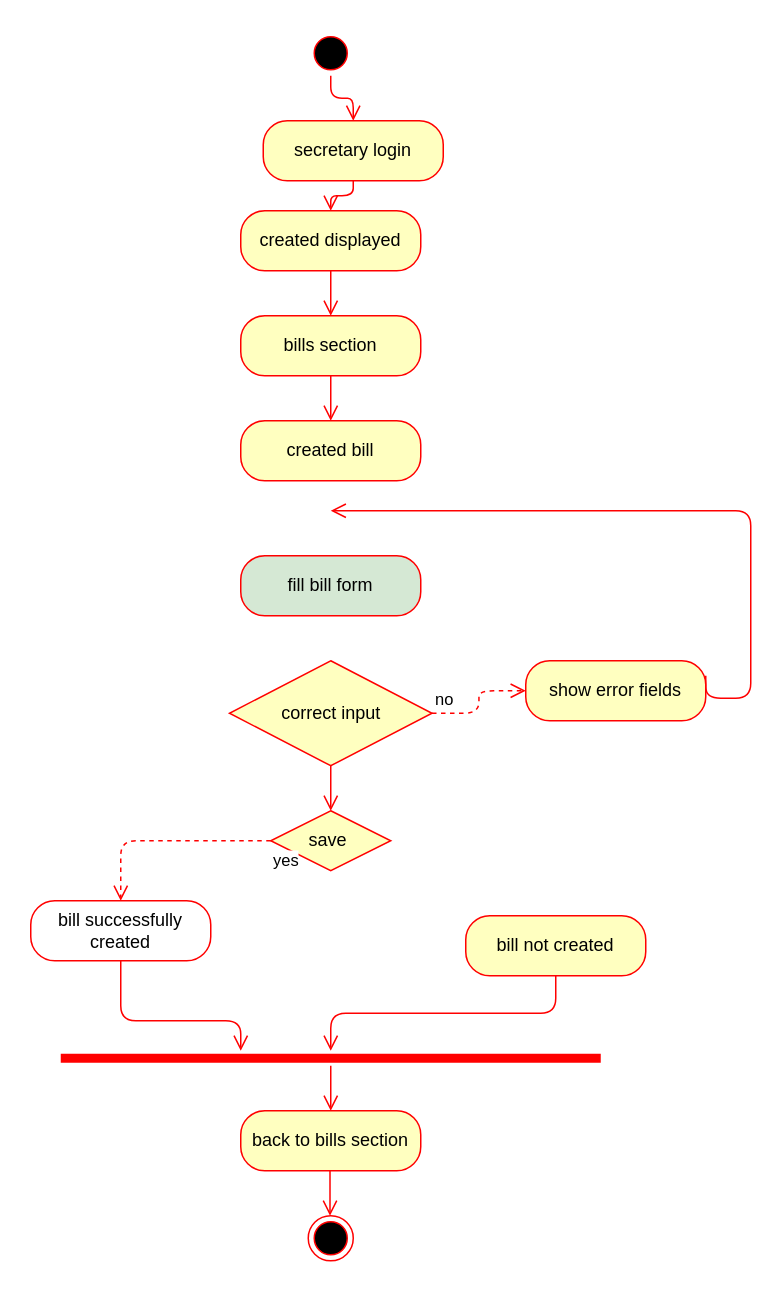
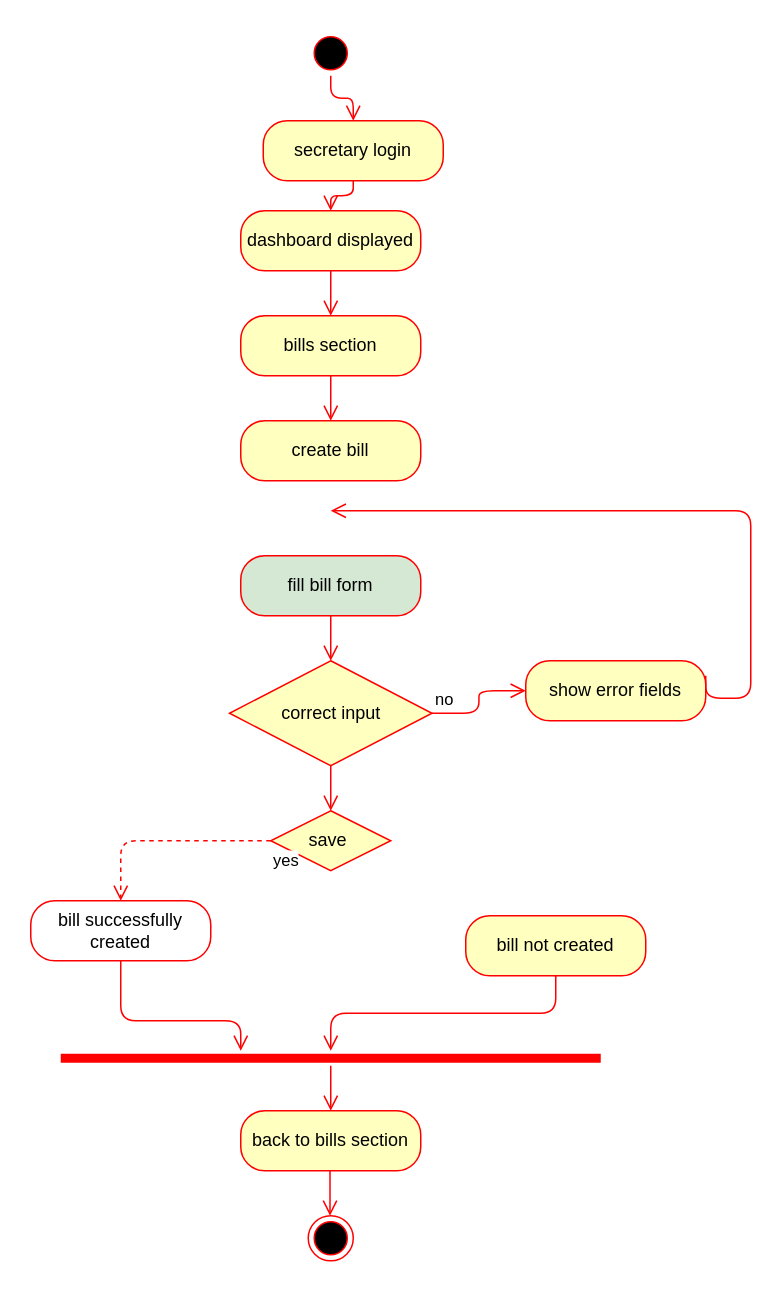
  <mxCell id="0" />
  <mxCell id="1" parent="0" />
  <mxCell id="2" value="" style="ellipse;html=1;shape=startState;fillColor=#000000;strokeColor=#ff0000;" parent="1" vertex="1"><mxGeometry x="205" y="20" width="30" height="30" as="geometry" /></mxCell>
  <mxCell id="3" value="" style="edgeStyle=orthogonalEdgeStyle;html=1;verticalAlign=bottom;endArrow=open;endSize=8;strokeColor=#ff0000;entryX=0.5;entryY=0;entryDx=0;entryDy=0;" parent="1" source="2" target="4" edge="1"><mxGeometry relative="1" as="geometry"><mxPoint x="225" y="110" as="targetPoint" /></mxGeometry></mxCell>
  <mxCell id="4" value="secretary login" style="rounded=1;whiteSpace=wrap;html=1;arcSize=40;fontColor=#000000;fillColor=#ffffc0;strokeColor=#ff0000;" parent="1" vertex="1"><mxGeometry x="175" y="80" width="120" height="40" as="geometry" /></mxCell>
  <mxCell id="5" value="" style="edgeStyle=orthogonalEdgeStyle;html=1;verticalAlign=bottom;endArrow=open;endSize=8;strokeColor=#ff0000;entryX=0.5;entryY=0;entryDx=0;entryDy=0;" parent="1" source="4" target="6" edge="1"><mxGeometry relative="1" as="geometry"><mxPoint x="225" y="190" as="targetPoint" /></mxGeometry></mxCell>
- <mxCell id="6" value="created displayed" style="rounded=1;whiteSpace=wrap;html=1;arcSize=40;fontColor=#000000;fillColor=#ffffc0;strokeColor=#ff0000;" parent="1" vertex="1"><mxGeometry x="160" y="140" width="120" height="40" as="geometry" /></mxCell>
+ <mxCell id="6" value="dashboard displayed" style="rounded=1;whiteSpace=wrap;html=1;arcSize=40;fontColor=#000000;fillColor=#ffffc0;strokeColor=#ff0000;" parent="1" vertex="1"><mxGeometry x="160" y="140" width="120" height="40" as="geometry" /></mxCell>
  <mxCell id="7" value="" style="edgeStyle=orthogonalEdgeStyle;html=1;verticalAlign=bottom;endArrow=open;endSize=8;strokeColor=#ff0000;entryX=0.5;entryY=0;entryDx=0;entryDy=0;" parent="1" source="6" target="8" edge="1"><mxGeometry relative="1" as="geometry"><mxPoint x="230" y="300" as="targetPoint" /></mxGeometry></mxCell>
  <mxCell id="8" value="bills section" style="rounded=1;whiteSpace=wrap;html=1;arcSize=40;fontColor=#000000;fillColor=#ffffc0;strokeColor=#ff0000;" parent="1" vertex="1"><mxGeometry x="160" y="210" width="120" height="40" as="geometry" /></mxCell>
  <mxCell id="9" value="" style="edgeStyle=orthogonalEdgeStyle;html=1;verticalAlign=bottom;endArrow=open;endSize=8;strokeColor=#ff0000;entryX=0.5;entryY=0;entryDx=0;entryDy=0;" parent="1" source="8" target="10" edge="1"><mxGeometry relative="1" as="geometry"><mxPoint x="225" y="370" as="targetPoint" /></mxGeometry></mxCell>
- <mxCell id="10" value="created bill" style="rounded=1;whiteSpace=wrap;html=1;arcSize=40;fontColor=#000000;fillColor=#ffffc0;strokeColor=#ff0000;" parent="1" vertex="1"><mxGeometry x="160" y="280" width="120" height="40" as="geometry" /></mxCell>
+ <mxCell id="10" value="create bill" style="rounded=1;whiteSpace=wrap;html=1;arcSize=40;fontColor=#000000;fillColor=#ffffc0;strokeColor=#ff0000;" parent="1" vertex="1"><mxGeometry x="160" y="280" width="120" height="40" as="geometry" /></mxCell>
  <mxCell id="11" value="fill bill form" style="rounded=1;whiteSpace=wrap;html=1;arcSize=40;fontColor=#000000;fillColor=#d5e8d4;strokeColor=#ff0000;" parent="1" vertex="1"><mxGeometry x="160" y="370" width="120" height="40" as="geometry" /></mxCell>
+ <mxCell id="12" value="" style="edgeStyle=orthogonalEdgeStyle;html=1;verticalAlign=bottom;endArrow=open;endSize=8;strokeColor=#ff0000;entryX=0.5;entryY=0;entryDx=0;entryDy=0;" parent="1" source="11" target="13" edge="1"><mxGeometry relative="1" as="geometry"><mxPoint x="225" y="580" as="targetPoint" /></mxGeometry></mxCell>
  <mxCell id="13" value="correct input" style="rhombus;whiteSpace=wrap;html=1;fillColor=#ffffc0;strokeColor=#ff0000;" parent="1" vertex="1"><mxGeometry x="152.5" y="440" width="135" height="70" as="geometry" /></mxCell>
- <mxCell id="14" value="no" style="edgeStyle=orthogonalEdgeStyle;html=1;align=left;verticalAlign=bottom;endArrow=open;endSize=8;strokeColor=#ff0000;dashed=1;" parent="1" source="13" target="15" edge="1"><mxGeometry x="-1" relative="1" as="geometry"><mxPoint x="410" y="615" as="targetPoint" /></mxGeometry></mxCell>
+ <mxCell id="14" value="no" style="edgeStyle=orthogonalEdgeStyle;html=1;align=left;verticalAlign=bottom;endArrow=open;endSize=8;strokeColor=#ff0000;" parent="1" source="13" target="15" edge="1"><mxGeometry x="-1" relative="1" as="geometry"><mxPoint x="410" y="615" as="targetPoint" /></mxGeometry></mxCell>
  <mxCell id="15" value="show error fields" style="rounded=1;whiteSpace=wrap;html=1;arcSize=40;fontColor=#000000;fillColor=#ffffc0;strokeColor=#ff0000;" parent="1" vertex="1"><mxGeometry x="350" y="440" width="120" height="40" as="geometry" /></mxCell>
  <mxCell id="16" value="" style="ellipse;html=1;shape=endState;fillColor=#000000;strokeColor=#ff0000;" parent="1" vertex="1"><mxGeometry x="205" y="810" width="30" height="30" as="geometry" /></mxCell>
  <mxCell id="17" value="" style="edgeStyle=orthogonalEdgeStyle;html=1;verticalAlign=bottom;endArrow=open;endSize=8;strokeColor=#ff0000;exitX=1;exitY=0.25;exitDx=0;exitDy=0;" parent="1" source="15" edge="1"><mxGeometry relative="1" as="geometry"><mxPoint x="220" y="340" as="targetPoint" /><mxPoint x="530" y="480" as="sourcePoint" /><Array as="points"><mxPoint x="500" y="465" /><mxPoint x="500" y="340" /></Array></mxGeometry></mxCell>
  <mxCell id="18" value="save&amp;nbsp;" style="rhombus;whiteSpace=wrap;html=1;fillColor=#ffffc0;strokeColor=#ff0000;" parent="1" vertex="1"><mxGeometry x="180" y="540" width="80" height="40" as="geometry" /></mxCell>
  <mxCell id="19" value="yes" style="edgeStyle=orthogonalEdgeStyle;html=1;align=left;verticalAlign=top;endArrow=open;endSize=8;strokeColor=#ff0000;entryX=0.5;entryY=0;entryDx=0;entryDy=0;dashed=1;" parent="1" source="18" target="20" edge="1"><mxGeometry x="-1" relative="1" as="geometry"><mxPoint x="230" y="660" as="targetPoint" /></mxGeometry></mxCell>
  <mxCell id="20" value="bill successfully created" style="rounded=1;whiteSpace=wrap;html=1;arcSize=40;fontColor=#000000;fillColor=#ffffff;strokeColor=#ff0000;" parent="1" vertex="1"><mxGeometry x="20" y="600" width="120" height="40" as="geometry" /></mxCell>
  <mxCell id="21" value="bill not created" style="rounded=1;whiteSpace=wrap;html=1;arcSize=40;fontColor=#000000;fillColor=#ffffc0;strokeColor=#ff0000;" parent="1" vertex="1"><mxGeometry x="310" y="610" width="120" height="40" as="geometry" /></mxCell>
  <mxCell id="22" value="" style="edgeStyle=orthogonalEdgeStyle;html=1;verticalAlign=bottom;endArrow=open;endSize=8;strokeColor=#ff0000;exitX=0.5;exitY=1;exitDx=0;exitDy=0;entryX=0.5;entryY=0;entryDx=0;entryDy=0;" parent="1" source="13" target="18" edge="1"><mxGeometry relative="1" as="geometry"><mxPoint x="224.5" y="600" as="targetPoint" /><mxPoint x="224.5" y="560" as="sourcePoint" /></mxGeometry></mxCell>
  <mxCell id="23" value="" style="shape=line;html=1;strokeWidth=6;strokeColor=#ff0000;" parent="1" vertex="1"><mxGeometry x="40" y="700" width="360" height="10" as="geometry" /></mxCell>
  <mxCell id="24" value="" style="edgeStyle=orthogonalEdgeStyle;html=1;verticalAlign=bottom;endArrow=open;endSize=8;strokeColor=#ff0000;entryX=0.5;entryY=0;entryDx=0;entryDy=0;" parent="1" source="23" target="27" edge="1"><mxGeometry relative="1" as="geometry"><mxPoint x="220" y="745" as="targetPoint" /></mxGeometry></mxCell>
  <mxCell id="25" value="" style="edgeStyle=orthogonalEdgeStyle;html=1;verticalAlign=bottom;endArrow=open;endSize=8;strokeColor=#ff0000;exitX=0.5;exitY=1;exitDx=0;exitDy=0;" parent="1" source="20" target="23" edge="1"><mxGeometry relative="1" as="geometry"><mxPoint x="99.5" y="680" as="targetPoint" /><mxPoint x="99.5" y="650" as="sourcePoint" /><Array as="points"><mxPoint x="80" y="680" /><mxPoint x="160" y="680" /></Array></mxGeometry></mxCell>
  <mxCell id="26" value="" style="edgeStyle=orthogonalEdgeStyle;html=1;verticalAlign=bottom;endArrow=open;endSize=8;strokeColor=#ff0000;exitX=0.5;exitY=1;exitDx=0;exitDy=0;" parent="1" source="21" target="23" edge="1"><mxGeometry relative="1" as="geometry"><mxPoint x="370" y="730" as="targetPoint" /><mxPoint x="370" y="700" as="sourcePoint" /></mxGeometry></mxCell>
  <mxCell id="27" value="back to bills section" style="rounded=1;whiteSpace=wrap;html=1;arcSize=40;fontColor=#000000;fillColor=#ffffc0;strokeColor=#ff0000;" parent="1" vertex="1"><mxGeometry x="160" y="740" width="120" height="40" as="geometry" /></mxCell>
  <mxCell id="28" value="" style="edgeStyle=orthogonalEdgeStyle;html=1;verticalAlign=bottom;endArrow=open;endSize=8;strokeColor=#ff0000;entryX=0.5;entryY=0;entryDx=0;entryDy=0;" parent="1" edge="1"><mxGeometry relative="1" as="geometry"><mxPoint x="219.5" y="810" as="targetPoint" /><mxPoint x="219.5" y="780" as="sourcePoint" /></mxGeometry></mxCell>
